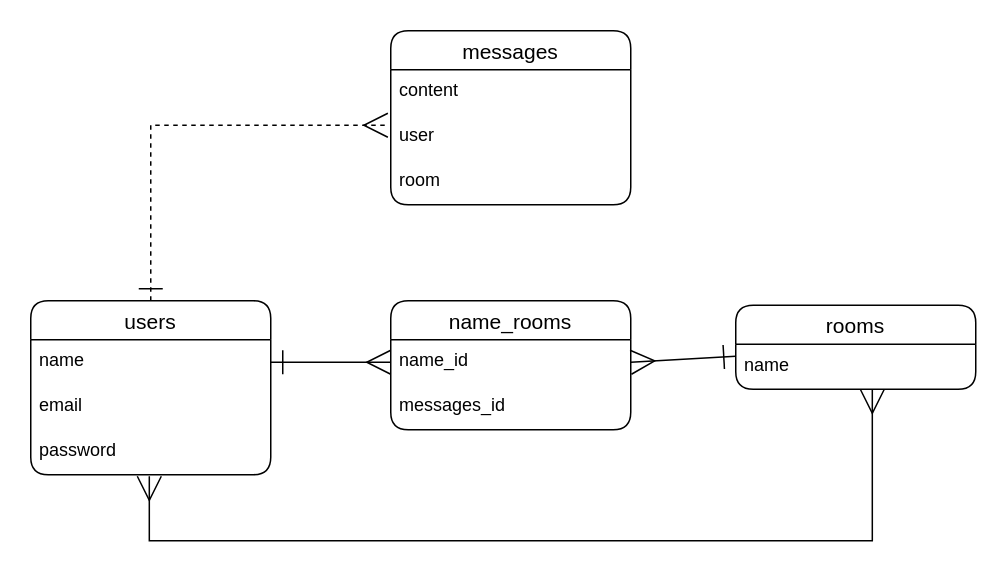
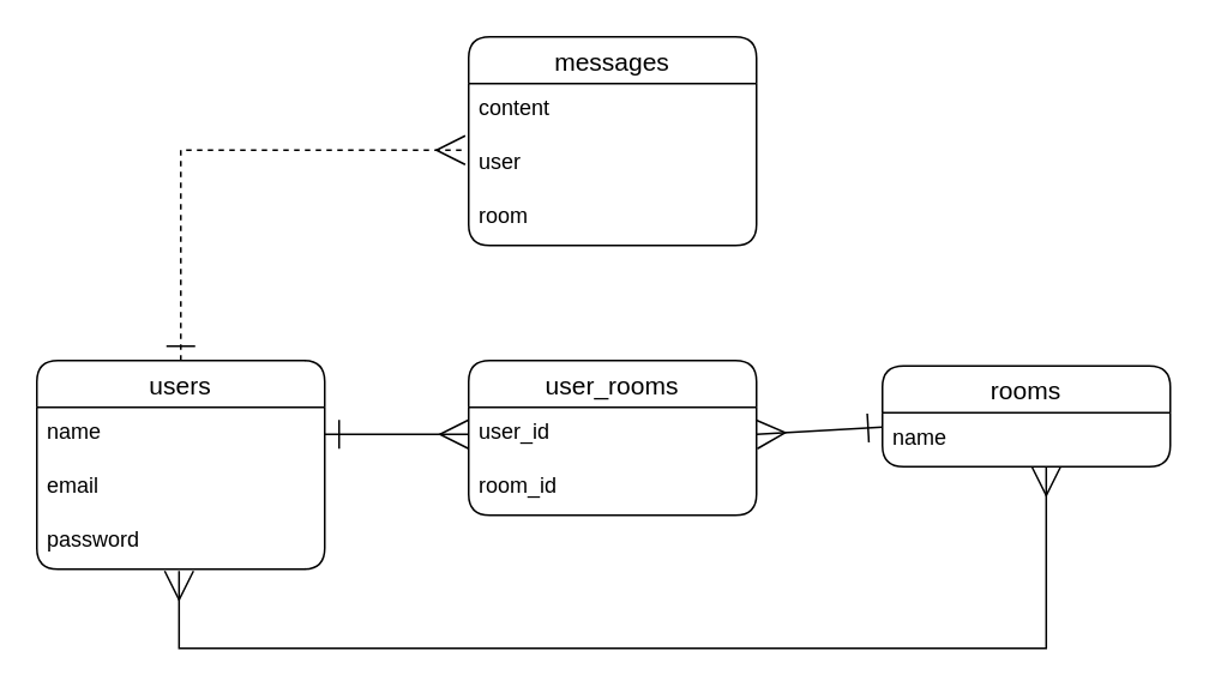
  <mxCell id="0" />
  <mxCell id="1" parent="0" />
  <mxCell id="2" style="edgeStyle=elbowEdgeStyle;rounded=0;html=1;exitX=0.5;exitY=0;exitDx=0;exitDy=0;entryX=-0.012;entryY=0.233;entryDx=0;entryDy=0;entryPerimeter=0;startArrow=ERone;startFill=0;endArrow=ERmany;endFill=0;startSize=14;endSize=14;dashed=1;" edge="1" parent="1" source="3" target="14"><mxGeometry relative="1" as="geometry"><Array as="points"><mxPoint x="100" y="83" /></Array></mxGeometry></mxCell>
  <mxCell id="3" value="users" style="swimlane;fontStyle=0;childLayout=stackLayout;horizontal=1;startSize=26;horizontalStack=0;resizeParent=1;resizeParentMax=0;resizeLast=0;collapsible=1;marginBottom=0;align=center;fontSize=14;rounded=1;" vertex="1" parent="1"><mxGeometry x="20" y="200" width="160" height="116" as="geometry" /></mxCell>
  <mxCell id="4" value="name" style="text;strokeColor=none;fillColor=none;spacingLeft=4;spacingRight=4;overflow=hidden;rotatable=0;points=[[0,0.5],[1,0.5]];portConstraint=eastwest;fontSize=12;rounded=1;" vertex="1" parent="3"><mxGeometry y="26" width="160" height="30" as="geometry" /></mxCell>
  <mxCell id="5" value="email" style="text;strokeColor=none;fillColor=none;spacingLeft=4;spacingRight=4;overflow=hidden;rotatable=0;points=[[0,0.5],[1,0.5]];portConstraint=eastwest;fontSize=12;rounded=1;" vertex="1" parent="3"><mxGeometry y="56" width="160" height="30" as="geometry" /></mxCell>
  <mxCell id="6" value="password" style="text;strokeColor=none;fillColor=none;spacingLeft=4;spacingRight=4;overflow=hidden;rotatable=0;points=[[0,0.5],[1,0.5]];portConstraint=eastwest;fontSize=12;rounded=1;" vertex="1" parent="3"><mxGeometry y="86" width="160" height="30" as="geometry" /></mxCell>
- <mxCell id="7" value="name_rooms" style="swimlane;fontStyle=0;childLayout=stackLayout;horizontal=1;startSize=26;horizontalStack=0;resizeParent=1;resizeParentMax=0;resizeLast=0;collapsible=1;marginBottom=0;align=center;fontSize=14;rounded=1;" vertex="1" parent="1"><mxGeometry x="260" y="200" width="160" height="86" as="geometry" /></mxCell>
- <mxCell id="8" value="name_id" style="text;strokeColor=none;fillColor=none;spacingLeft=4;spacingRight=4;overflow=hidden;rotatable=0;points=[[0,0.5],[1,0.5]];portConstraint=eastwest;fontSize=12;rounded=1;" vertex="1" parent="7"><mxGeometry y="26" width="160" height="30" as="geometry" /></mxCell>
- <mxCell id="9" value="messages_id" style="text;strokeColor=none;fillColor=none;spacingLeft=4;spacingRight=4;overflow=hidden;rotatable=0;points=[[0,0.5],[1,0.5]];portConstraint=eastwest;fontSize=12;rounded=1;" vertex="1" parent="7"><mxGeometry y="56" width="160" height="30" as="geometry" /></mxCell>
+ <mxCell id="7" value="user_rooms" style="swimlane;fontStyle=0;childLayout=stackLayout;horizontal=1;startSize=26;horizontalStack=0;resizeParent=1;resizeParentMax=0;resizeLast=0;collapsible=1;marginBottom=0;align=center;fontSize=14;rounded=1;" vertex="1" parent="1"><mxGeometry x="260" y="200" width="160" height="86" as="geometry" /></mxCell>
+ <mxCell id="8" value="user_id" style="text;strokeColor=none;fillColor=none;spacingLeft=4;spacingRight=4;overflow=hidden;rotatable=0;points=[[0,0.5],[1,0.5]];portConstraint=eastwest;fontSize=12;rounded=1;" vertex="1" parent="7"><mxGeometry y="26" width="160" height="30" as="geometry" /></mxCell>
+ <mxCell id="9" value="room_id" style="text;strokeColor=none;fillColor=none;spacingLeft=4;spacingRight=4;overflow=hidden;rotatable=0;points=[[0,0.5],[1,0.5]];portConstraint=eastwest;fontSize=12;rounded=1;" vertex="1" parent="7"><mxGeometry y="56" width="160" height="30" as="geometry" /></mxCell>
  <mxCell id="10" value="rooms" style="swimlane;fontStyle=0;childLayout=stackLayout;horizontal=1;startSize=26;horizontalStack=0;resizeParent=1;resizeParentMax=0;resizeLast=0;collapsible=1;marginBottom=0;align=center;fontSize=14;rounded=1;" vertex="1" parent="1"><mxGeometry x="490" y="203" width="160" height="56" as="geometry" /></mxCell>
  <mxCell id="11" value="name" style="text;strokeColor=none;fillColor=none;spacingLeft=4;spacingRight=4;overflow=hidden;rotatable=0;points=[[0,0.5],[1,0.5]];portConstraint=eastwest;fontSize=12;rounded=1;" vertex="1" parent="10"><mxGeometry y="26" width="160" height="30" as="geometry" /></mxCell>
  <mxCell id="12" value="messages" style="swimlane;fontStyle=0;childLayout=stackLayout;horizontal=1;startSize=26;horizontalStack=0;resizeParent=1;resizeParentMax=0;resizeLast=0;collapsible=1;marginBottom=0;align=center;fontSize=14;rounded=1;" vertex="1" parent="1"><mxGeometry x="260" y="20" width="160" height="116" as="geometry" /></mxCell>
  <mxCell id="13" value="content" style="text;strokeColor=none;fillColor=none;spacingLeft=4;spacingRight=4;overflow=hidden;rotatable=0;points=[[0,0.5],[1,0.5]];portConstraint=eastwest;fontSize=12;rounded=1;" vertex="1" parent="12"><mxGeometry y="26" width="160" height="30" as="geometry" /></mxCell>
  <mxCell id="14" value="user" style="text;strokeColor=none;fillColor=none;spacingLeft=4;spacingRight=4;overflow=hidden;rotatable=0;points=[[0,0.5],[1,0.5]];portConstraint=eastwest;fontSize=12;rounded=1;" vertex="1" parent="12"><mxGeometry y="56" width="160" height="30" as="geometry" /></mxCell>
  <mxCell id="15" value="room" style="text;strokeColor=none;fillColor=none;spacingLeft=4;spacingRight=4;overflow=hidden;rotatable=0;points=[[0,0.5],[1,0.5]];portConstraint=eastwest;fontSize=12;rounded=1;" vertex="1" parent="12"><mxGeometry y="86" width="160" height="30" as="geometry" /></mxCell>
  <mxCell id="16" style="edgeStyle=elbowEdgeStyle;rounded=0;html=1;exitX=1;exitY=0.5;exitDx=0;exitDy=0;entryX=0;entryY=0.5;entryDx=0;entryDy=0;startArrow=ERone;startFill=0;endArrow=ERmany;endFill=0;startSize=14;endSize=14;" edge="1" parent="1" source="4" target="8"><mxGeometry relative="1" as="geometry" /></mxCell>
  <mxCell id="17" style="rounded=0;html=1;exitX=1;exitY=0.5;exitDx=0;exitDy=0;startArrow=ERmany;startFill=0;endArrow=ERone;endFill=0;startSize=14;endSize=14;entryX=0;entryY=0.267;entryDx=0;entryDy=0;entryPerimeter=0;" edge="1" parent="1" source="8" target="11"><mxGeometry relative="1" as="geometry"><mxPoint x="490" y="244" as="targetPoint" /></mxGeometry></mxCell>
  <mxCell id="18" value="" style="edgeStyle=elbowEdgeStyle;fontSize=12;html=1;endArrow=ERmany;startArrow=ERmany;rounded=0;startSize=14;endSize=14;entryX=0.569;entryY=1;entryDx=0;entryDy=0;entryPerimeter=0;exitX=0.494;exitY=1.033;exitDx=0;exitDy=0;exitPerimeter=0;" edge="1" parent="1" source="6" target="11"><mxGeometry width="100" height="100" relative="1" as="geometry"><mxPoint x="290" y="370" as="sourcePoint" /><mxPoint x="390" y="270" as="targetPoint" /><Array as="points"><mxPoint x="340" y="360" /></Array></mxGeometry></mxCell>
